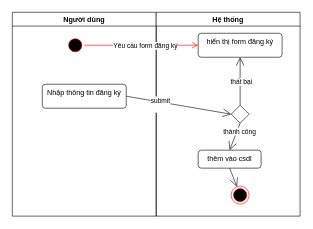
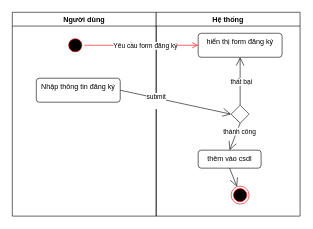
  <mxCell id="0" />
  <mxCell id="1" parent="0" />
  <mxCell id="2" value="Người dùng" style="swimlane;" vertex="1" parent="1"><mxGeometry x="20" y="20" width="240" height="340" as="geometry" /></mxCell>
  <mxCell id="3" value="" style="ellipse;html=1;shape=startState;fillColor=#000000;strokeColor=#ff0000;" vertex="1" parent="2"><mxGeometry x="90" y="40" width="30" height="30" as="geometry" /></mxCell>
- <mxCell id="4" value="Nhập thông tin đăng ký" style="html=1;align=center;verticalAlign=top;rounded=1;absoluteArcSize=1;arcSize=10;dashed=0;whiteSpace=wrap;" vertex="1" parent="2"><mxGeometry x="50" y="120" width="140" height="40" as="geometry" /></mxCell>
+ <mxCell id="4" value="Nhập thông tin đăng ký" style="html=1;align=center;verticalAlign=top;rounded=1;absoluteArcSize=1;arcSize=10;dashed=0;whiteSpace=wrap;" vertex="1" parent="2"><mxGeometry x="40" y="110" width="140" height="40" as="geometry" /></mxCell>
  <mxCell id="5" value="Hệ thống" style="swimlane;" vertex="1" parent="1"><mxGeometry x="260" y="20" width="240" height="340" as="geometry" /></mxCell>
  <mxCell id="6" value="hiển thị form đăng ký" style="html=1;align=center;verticalAlign=top;rounded=1;absoluteArcSize=1;arcSize=10;dashed=0;whiteSpace=wrap;" vertex="1" parent="5"><mxGeometry x="70" y="35" width="140" height="40" as="geometry" /></mxCell>
  <mxCell id="7" value="" style="rhombus;" vertex="1" parent="5"><mxGeometry x="125" y="155" width="30" height="30" as="geometry" /></mxCell>
  <mxCell id="8" value="" style="endArrow=open;endFill=1;endSize=12;html=1;exitX=0.5;exitY=0;exitDx=0;exitDy=0;" edge="1" parent="5" source="7" target="6"><mxGeometry width="160" relative="1" as="geometry"><mxPoint x="80" y="75" as="sourcePoint" /><mxPoint x="-58" y="120" as="targetPoint" /></mxGeometry></mxCell>
  <mxCell id="9" value="thất bại" style="edgeLabel;html=1;align=center;verticalAlign=middle;resizable=0;points=[];" vertex="1" connectable="0" parent="8"><mxGeometry y="-1" relative="1" as="geometry"><mxPoint as="offset" /></mxGeometry></mxCell>
  <mxCell id="10" value="thêm vào csdl" style="html=1;align=center;verticalAlign=top;rounded=1;absoluteArcSize=1;arcSize=10;dashed=0;whiteSpace=wrap;" vertex="1" parent="5"><mxGeometry x="70" y="230" width="105" height="30" as="geometry" /></mxCell>
  <mxCell id="11" value="" style="endArrow=open;endFill=1;endSize=12;html=1;exitX=0.5;exitY=1;exitDx=0;exitDy=0;entryX=0.5;entryY=0;entryDx=0;entryDy=0;" edge="1" parent="5" source="7" target="10"><mxGeometry width="160" relative="1" as="geometry"><mxPoint x="-50" y="140" as="sourcePoint" /><mxPoint x="140" y="270" as="targetPoint" /></mxGeometry></mxCell>
  <mxCell id="12" value="thành công" style="edgeLabel;html=1;align=center;verticalAlign=middle;resizable=0;points=[];" vertex="1" connectable="0" parent="11"><mxGeometry x="-0.467" y="3" relative="1" as="geometry"><mxPoint as="offset" /></mxGeometry></mxCell>
  <mxCell id="13" value="" style="ellipse;html=1;shape=endState;fillColor=#000000;strokeColor=#ff0000;" vertex="1" parent="5"><mxGeometry x="125" y="290" width="30" height="30" as="geometry" /></mxCell>
  <mxCell id="14" value="" style="endArrow=open;endFill=1;endSize=12;html=1;exitX=0.5;exitY=1;exitDx=0;exitDy=0;" edge="1" parent="5" source="10" target="13"><mxGeometry width="160" relative="1" as="geometry"><mxPoint x="150" y="195" as="sourcePoint" /><mxPoint x="150" y="240" as="targetPoint" /></mxGeometry></mxCell>
  <mxCell id="15" value="" style="edgeStyle=orthogonalEdgeStyle;html=1;verticalAlign=bottom;endArrow=open;endSize=8;strokeColor=#ff0000;" edge="1" source="3" parent="1" target="6"><mxGeometry relative="1" as="geometry"><mxPoint x="310" y="75" as="targetPoint" /></mxGeometry></mxCell>
  <mxCell id="16" value="Yêu cầu form đăng ký" style="edgeLabel;html=1;align=center;verticalAlign=middle;resizable=0;points=[];" vertex="1" connectable="0" parent="15"><mxGeometry x="0.055" relative="1" as="geometry"><mxPoint x="1" as="offset" /></mxGeometry></mxCell>
  <mxCell id="17" value="" style="endArrow=open;endFill=1;endSize=12;html=1;exitX=1;exitY=0.5;exitDx=0;exitDy=0;entryX=0;entryY=0.5;entryDx=0;entryDy=0;" edge="1" parent="1" source="4" target="7"><mxGeometry width="160" relative="1" as="geometry"><mxPoint x="340" y="95" as="sourcePoint" /><mxPoint x="202" y="140" as="targetPoint" /></mxGeometry></mxCell>
  <mxCell id="18" value="submit&lt;div&gt;&lt;br&gt;&lt;/div&gt;" style="edgeLabel;html=1;align=center;verticalAlign=middle;resizable=0;points=[];" vertex="1" connectable="0" parent="17"><mxGeometry x="-0.342" y="-4" relative="1" as="geometry"><mxPoint as="offset" /></mxGeometry></mxCell>
